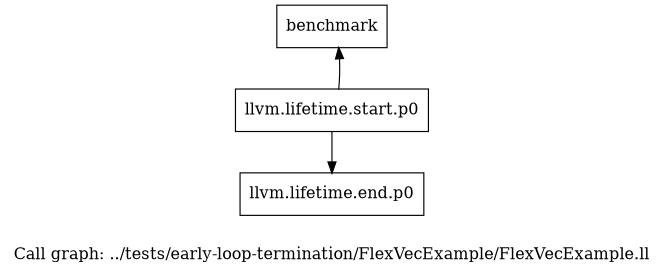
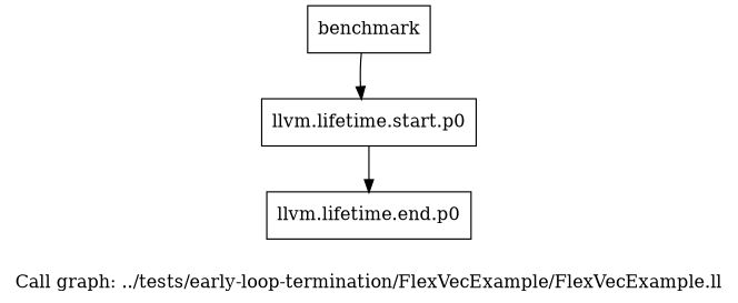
  digraph {
    label="Call graph: ../tests/early-loop-termination/FlexVecExample/FlexVecExample.ll"
    node [shape=record]
    n1 [label="{benchmark}"]
    n2 [label="{llvm.lifetime.start.p0}"]
    n3 [label="{llvm.lifetime.end.p0}"]
-   n2 -> n1
+   n1 -> n2
    n2 -> n3
  }
